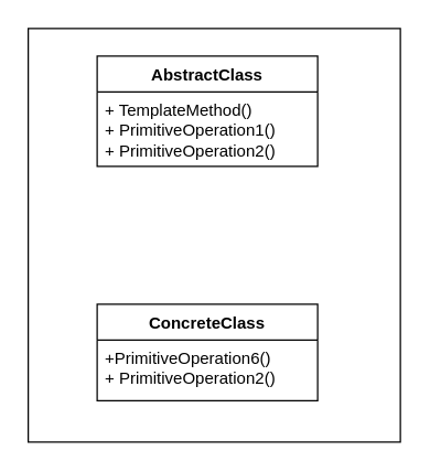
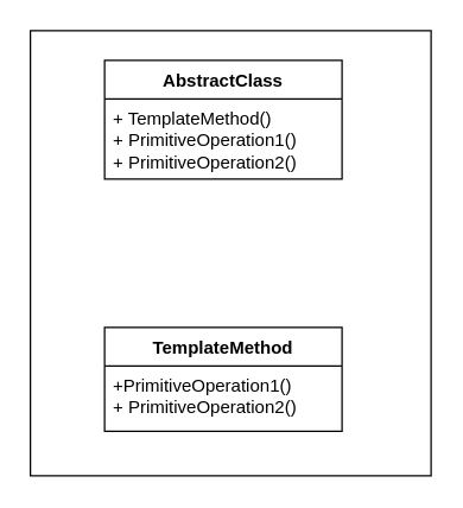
  <mxCell id="0" />
  <mxCell id="1" parent="0" />
  <mxCell id="2" value="" style="rounded=0;whiteSpace=wrap;html=1;" vertex="1" parent="1"><mxGeometry x="20" y="20" width="270" height="300" as="geometry" /></mxCell>
  <mxCell id="3" value="AbstractClass" style="swimlane;fontStyle=1;align=center;verticalAlign=top;childLayout=stackLayout;horizontal=1;startSize=26;horizontalStack=0;resizeParent=1;resizeParentMax=0;resizeLast=0;collapsible=1;marginBottom=0;whiteSpace=wrap;html=1;" vertex="1" parent="1"><mxGeometry x="70" y="40" width="160" height="80" as="geometry" /></mxCell>
  <mxCell id="4" value="+ TemplateMethod()&lt;br&gt;+ PrimitiveOperation1()&lt;br&gt;+ PrimitiveOperation2()" style="text;strokeColor=none;fillColor=none;align=left;verticalAlign=top;spacingLeft=4;spacingRight=4;overflow=hidden;rotatable=0;points=[[0,0.5],[1,0.5]];portConstraint=eastwest;whiteSpace=wrap;html=1;" vertex="1" parent="3"><mxGeometry y="26" width="160" height="54" as="geometry" /></mxCell>
- <mxCell id="5" value="ConcreteClass" style="swimlane;fontStyle=1;align=center;verticalAlign=top;childLayout=stackLayout;horizontal=1;startSize=26;horizontalStack=0;resizeParent=1;resizeParentMax=0;resizeLast=0;collapsible=1;marginBottom=0;whiteSpace=wrap;html=1;" vertex="1" parent="1"><mxGeometry x="70" y="220" width="160" height="70" as="geometry" /></mxCell>
- <mxCell id="6" value="+PrimitiveOperation6()&lt;br style=&quot;border-color: var(--border-color);&quot;&gt;+ PrimitiveOperation2()" style="text;strokeColor=none;fillColor=none;align=left;verticalAlign=top;spacingLeft=4;spacingRight=4;overflow=hidden;rotatable=0;points=[[0,0.5],[1,0.5]];portConstraint=eastwest;whiteSpace=wrap;html=1;" vertex="1" parent="5"><mxGeometry y="26" width="160" height="44" as="geometry" /></mxCell>
+ <mxCell id="5" value="TemplateMethod" style="swimlane;fontStyle=1;align=center;verticalAlign=top;childLayout=stackLayout;horizontal=1;startSize=26;horizontalStack=0;resizeParent=1;resizeParentMax=0;resizeLast=0;collapsible=1;marginBottom=0;whiteSpace=wrap;html=1;" vertex="1" parent="1"><mxGeometry x="70" y="220" width="160" height="70" as="geometry" /></mxCell>
+ <mxCell id="6" value="+PrimitiveOperation1()&lt;br style=&quot;border-color: var(--border-color);&quot;&gt;+ PrimitiveOperation2()" style="text;strokeColor=none;fillColor=none;align=left;verticalAlign=top;spacingLeft=4;spacingRight=4;overflow=hidden;rotatable=0;points=[[0,0.5],[1,0.5]];portConstraint=eastwest;whiteSpace=wrap;html=1;" vertex="1" parent="5"><mxGeometry y="26" width="160" height="44" as="geometry" /></mxCell>
